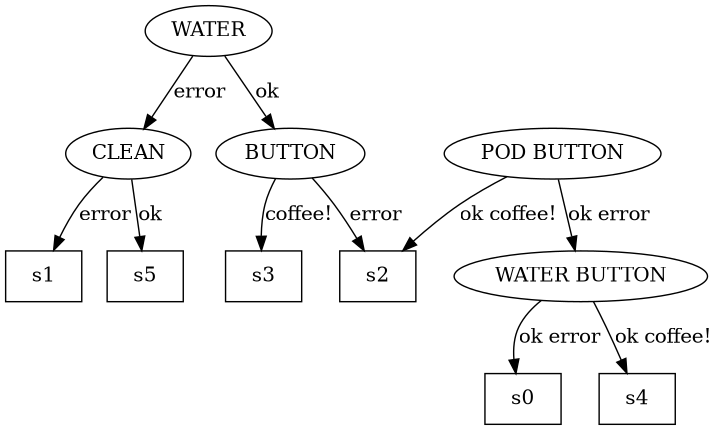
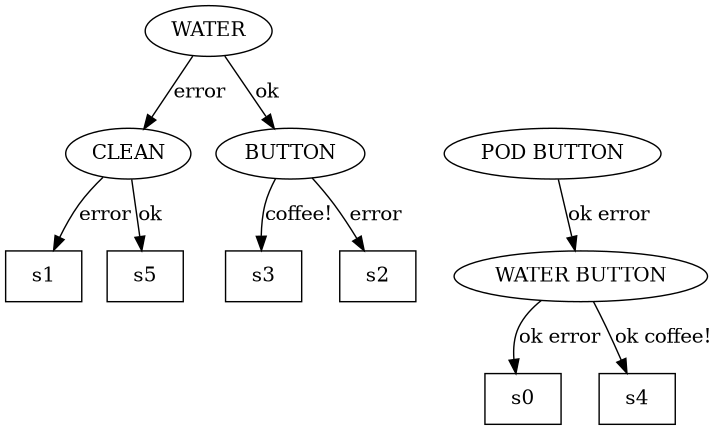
  digraph {
    fontname="DejaVu Serif"
    node [fontname="DejaVu Serif" shape=box]
    edge [fontname="DejaVu Serif"]
    n1 [label=WATER shape=oval]
    n2 [label=CLEAN shape=oval]
    n3 [label=BUTTON shape=oval]
    n4 [label=s1]
    n5 [label=s5]
    n6 [label=s3]
    n7 [label=s2]
    n8 [label="POD BUTTON" shape=oval]
    n9 [label="WATER BUTTON" shape=oval]
    n10 [label=s0]
    n11 [label=s4]
    n1 -> n2 [label=error]
    n1 -> n3 [label=ok]
    n2 -> n4 [label=error]
    n2 -> n5 [label=ok]
    n3 -> n6 [label="coffee!"]
    n3 -> n7 [label=error]
-   n8 -> n7 [label="ok coffee!"]
    n8 -> n9 [label="ok error"]
    n9 -> n10 [label="ok error"]
    n9 -> n11 [label="ok coffee!"]
  }
